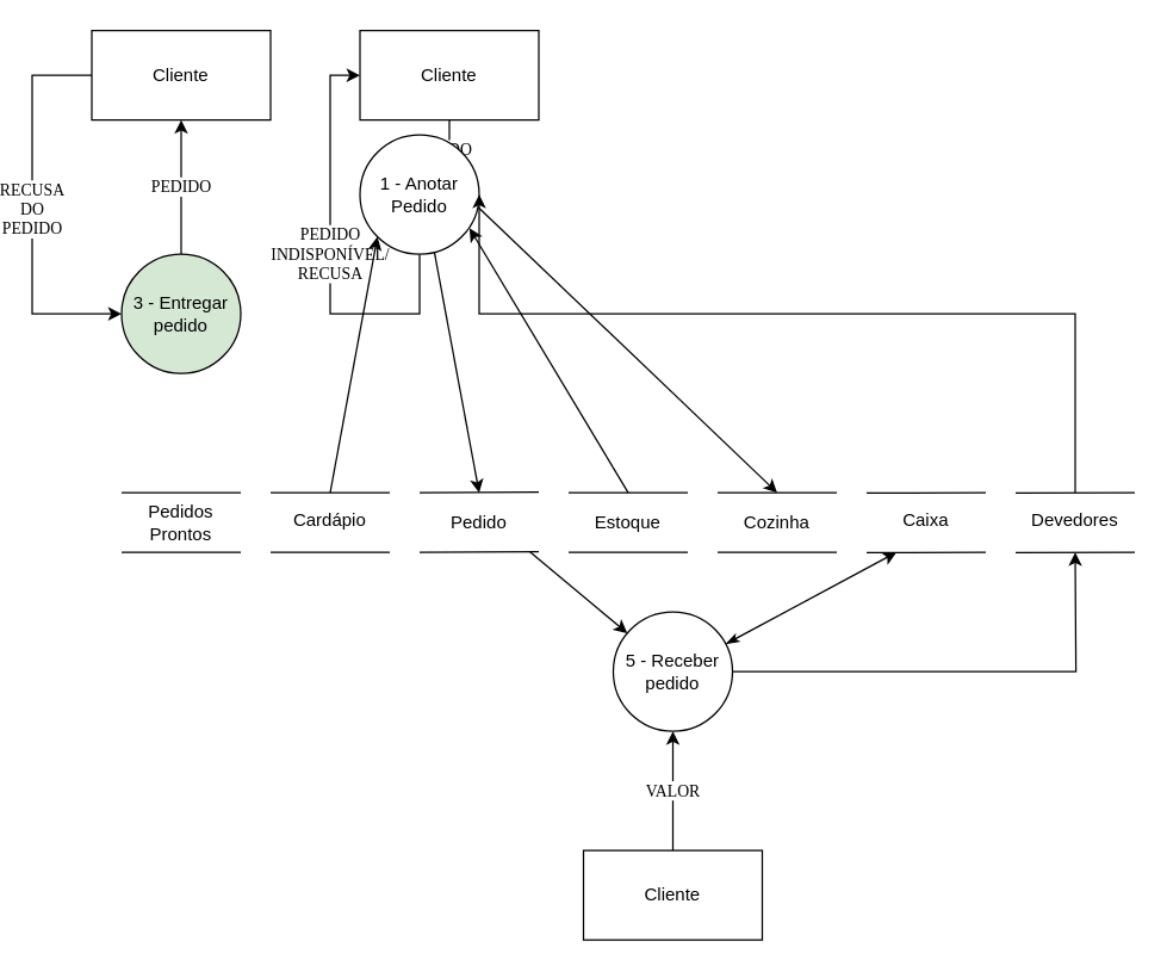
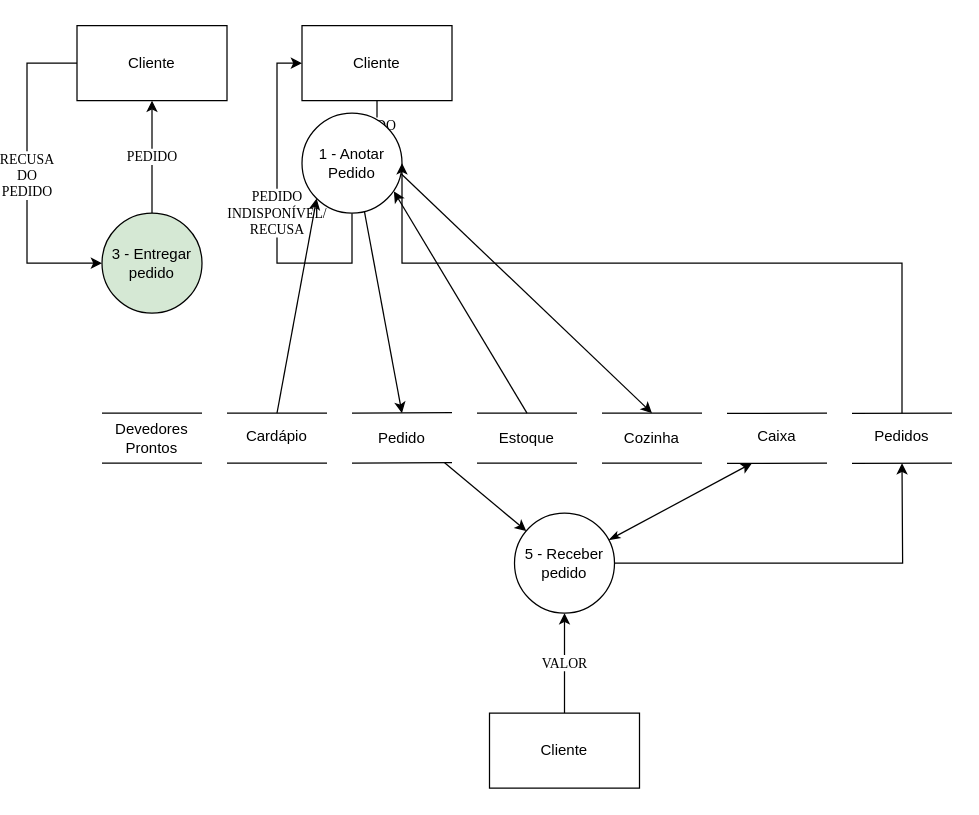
  <mxCell id="0" />
  <mxCell id="1" parent="0" />
  <mxCell id="2" value="" style="endArrow=none;html=1;" parent="1" edge="1"><mxGeometry width="50" height="50" relative="1" as="geometry"><mxPoint x="180" y="330" as="sourcePoint" /><mxPoint x="260" y="330" as="targetPoint" /></mxGeometry></mxCell>
  <mxCell id="3" value="" style="endArrow=none;html=1;" parent="1" edge="1"><mxGeometry width="50" height="50" relative="1" as="geometry"><mxPoint x="180" y="370" as="sourcePoint" /><mxPoint x="260" y="370" as="targetPoint" /></mxGeometry></mxCell>
  <mxCell id="4" value="Cardápio" style="text;html=1;strokeColor=none;fillColor=none;align=center;verticalAlign=middle;whiteSpace=wrap;rounded=0;" parent="1" vertex="1"><mxGeometry x="180" y="339.11" width="80" height="20" as="geometry" /></mxCell>
  <mxCell id="5" value="" style="endArrow=none;html=1;exitX=0;exitY=0;exitDx=0;exitDy=0;" parent="1" source="7" edge="1"><mxGeometry width="50" height="50" relative="1" as="geometry"><mxPoint x="240" y="329.58" as="sourcePoint" /><mxPoint x="360" y="329.58" as="targetPoint" /></mxGeometry></mxCell>
  <mxCell id="6" value="" style="endArrow=none;html=1;exitX=0;exitY=1;exitDx=0;exitDy=0;" parent="1" source="7" edge="1"><mxGeometry width="50" height="50" relative="1" as="geometry"><mxPoint x="240" y="369.58" as="sourcePoint" /><mxPoint x="360" y="369.58" as="targetPoint" /></mxGeometry></mxCell>
  <mxCell id="7" value="Pedido" style="text;html=1;strokeColor=none;fillColor=none;align=center;verticalAlign=middle;whiteSpace=wrap;rounded=0;" parent="1" vertex="1"><mxGeometry x="280" y="330" width="80" height="40" as="geometry" /></mxCell>
  <mxCell id="8" value="PEDIDO" style="edgeStyle=orthogonalEdgeStyle;rounded=0;orthogonalLoop=1;jettySize=auto;html=1;entryX=0.5;entryY=0;entryDx=0;entryDy=0;fontFamily=Verdana;" parent="1" source="9" target="11" edge="1"><mxGeometry relative="1" as="geometry" /></mxCell>
  <mxCell id="9" value="Cliente" style="rounded=0;whiteSpace=wrap;html=1;" parent="1" vertex="1"><mxGeometry x="240" y="20" width="120" height="60" as="geometry" /></mxCell>
  <mxCell id="10" value="&lt;div&gt;PEDIDO &lt;br&gt;&lt;/div&gt;&lt;div&gt;INDISPONÍVEL/&lt;/div&gt;&lt;div&gt;RECUSA&lt;br&gt;&lt;/div&gt;" style="edgeStyle=orthogonalEdgeStyle;rounded=0;orthogonalLoop=1;jettySize=auto;html=1;entryX=0;entryY=0.5;entryDx=0;entryDy=0;fontColor=#000000;fontFamily=Verdana;" parent="1" source="11" target="9" edge="1"><mxGeometry relative="1" as="geometry"><Array as="points"><mxPoint x="220" y="210" /><mxPoint x="220" y="50" /></Array></mxGeometry></mxCell>
  <mxCell id="11" value="1 - Anotar Pedido" style="ellipse;whiteSpace=wrap;html=1;aspect=fixed;" parent="1" vertex="1"><mxGeometry x="240" y="90" width="80" height="80" as="geometry" /></mxCell>
  <mxCell id="12" value="" style="endArrow=classic;html=1;entryX=0;entryY=1;entryDx=0;entryDy=0;" parent="1" target="11" edge="1"><mxGeometry width="50" height="50" relative="1" as="geometry"><mxPoint x="220" y="330" as="sourcePoint" /><mxPoint x="230" y="280" as="targetPoint" /></mxGeometry></mxCell>
  <mxCell id="13" value="" style="endArrow=none;html=1;" parent="1" edge="1"><mxGeometry width="50" height="50" relative="1" as="geometry"><mxPoint x="380" y="330" as="sourcePoint" /><mxPoint x="460" y="330" as="targetPoint" /></mxGeometry></mxCell>
  <mxCell id="14" value="" style="endArrow=none;html=1;" parent="1" edge="1"><mxGeometry width="50" height="50" relative="1" as="geometry"><mxPoint x="380" y="370" as="sourcePoint" /><mxPoint x="460" y="370" as="targetPoint" /></mxGeometry></mxCell>
  <mxCell id="15" value="Estoque" style="text;html=1;strokeColor=none;fillColor=none;align=center;verticalAlign=middle;whiteSpace=wrap;rounded=0;" parent="1" vertex="1"><mxGeometry x="380" y="340" width="80" height="20" as="geometry" /></mxCell>
  <mxCell id="16" value="&lt;font face=&quot;Verdana&quot;&gt;PEDIDO&lt;/font&gt;" style="edgeStyle=orthogonalEdgeStyle;rounded=0;orthogonalLoop=1;jettySize=auto;html=1;entryX=0.5;entryY=1;entryDx=0;entryDy=0;" parent="1" source="17" target="19" edge="1"><mxGeometry relative="1" as="geometry" /></mxCell>
  <mxCell id="17" value="3 - Entregar pedido" style="ellipse;whiteSpace=wrap;html=1;aspect=fixed;fillColor=#d5e8d4;" parent="1" vertex="1"><mxGeometry x="80" y="170" width="80" height="80" as="geometry" /></mxCell>
  <mxCell id="18" value="&lt;div&gt;RECUSA&lt;/div&gt;&lt;div&gt;DO&lt;/div&gt;&lt;div&gt;PEDIDO&lt;br&gt;&lt;/div&gt;" style="edgeStyle=orthogonalEdgeStyle;rounded=0;orthogonalLoop=1;jettySize=auto;html=1;entryX=0;entryY=0.5;entryDx=0;entryDy=0;fontFamily=Verdana;fontColor=#000000;" parent="1" source="19" target="17" edge="1"><mxGeometry relative="1" as="geometry"><Array as="points"><mxPoint x="20" y="50" /><mxPoint x="20" y="210" /></Array></mxGeometry></mxCell>
  <mxCell id="19" value="Cliente" style="rounded=0;whiteSpace=wrap;html=1;" parent="1" vertex="1"><mxGeometry x="60" y="20" width="120" height="60" as="geometry" /></mxCell>
  <mxCell id="20" value="" style="endArrow=none;html=1;exitX=0;exitY=0;exitDx=0;exitDy=0;" parent="1" source="22" edge="1"><mxGeometry width="50" height="50" relative="1" as="geometry"><mxPoint x="40" y="330" as="sourcePoint" /><mxPoint x="160" y="330" as="targetPoint" /></mxGeometry></mxCell>
  <mxCell id="21" value="" style="endArrow=none;html=1;exitX=0;exitY=1;exitDx=0;exitDy=0;" parent="1" source="22" edge="1"><mxGeometry width="50" height="50" relative="1" as="geometry"><mxPoint x="40" y="370" as="sourcePoint" /><mxPoint x="160" y="370" as="targetPoint" /></mxGeometry></mxCell>
- <mxCell id="22" value="Pedidos Prontos" style="text;html=1;strokeColor=none;fillColor=none;align=center;verticalAlign=middle;whiteSpace=wrap;rounded=0;" parent="1" vertex="1"><mxGeometry x="80" y="330" width="80" height="40" as="geometry" /></mxCell>
+ <mxCell id="22" value="Devedores Prontos" style="text;html=1;strokeColor=none;fillColor=none;align=center;verticalAlign=middle;whiteSpace=wrap;rounded=0;" parent="1" vertex="1"><mxGeometry x="80" y="330" width="80" height="40" as="geometry" /></mxCell>
  <mxCell id="23" value="" style="endArrow=none;html=1;" parent="1" edge="1"><mxGeometry width="50" height="50" relative="1" as="geometry"><mxPoint x="580" y="330.24" as="sourcePoint" /><mxPoint x="660" y="330" as="targetPoint" /></mxGeometry></mxCell>
  <mxCell id="24" value="" style="endArrow=none;html=1;" parent="1" edge="1"><mxGeometry width="50" height="50" relative="1" as="geometry"><mxPoint x="580" y="370.24" as="sourcePoint" /><mxPoint x="660" y="370" as="targetPoint" /></mxGeometry></mxCell>
  <mxCell id="25" value="Caixa" style="text;html=1;strokeColor=none;fillColor=none;align=center;verticalAlign=middle;whiteSpace=wrap;rounded=0;" parent="1" vertex="1"><mxGeometry x="580" y="338.76" width="80" height="20" as="geometry" /></mxCell>
  <mxCell id="26" value="VALOR" style="edgeStyle=orthogonalEdgeStyle;rounded=0;orthogonalLoop=1;jettySize=auto;html=1;entryX=0.5;entryY=1;entryDx=0;entryDy=0;fontFamily=Verdana;" parent="1" source="27" target="29" edge="1"><mxGeometry relative="1" as="geometry" /></mxCell>
  <mxCell id="27" value="Cliente" style="rounded=0;whiteSpace=wrap;html=1;" parent="1" vertex="1"><mxGeometry x="390" y="570" width="120" height="60" as="geometry" /></mxCell>
  <mxCell id="28" style="edgeStyle=orthogonalEdgeStyle;rounded=0;orthogonalLoop=1;jettySize=auto;html=1;" parent="1" source="29" edge="1"><mxGeometry relative="1" as="geometry"><mxPoint x="720" y="370" as="targetPoint" /></mxGeometry></mxCell>
  <mxCell id="29" value="&lt;div&gt;5 - Receber&lt;/div&gt;&lt;div&gt;pedido&lt;br&gt;&lt;/div&gt;" style="ellipse;whiteSpace=wrap;html=1;aspect=fixed;" parent="1" vertex="1"><mxGeometry x="410" y="410" width="80" height="80" as="geometry" /></mxCell>
  <mxCell id="30" value="" style="endArrow=classic;html=1;exitX=0.926;exitY=0.991;exitDx=0;exitDy=0;exitPerimeter=0;" parent="1" source="7" target="29" edge="1"><mxGeometry width="50" height="50" relative="1" as="geometry"><mxPoint x="490" y="434" as="sourcePoint" /><mxPoint x="540" y="384" as="targetPoint" /></mxGeometry></mxCell>
  <mxCell id="31" value="" style="endArrow=classic;html=1;fontFamily=Verdana;fontColor=#000000;exitX=0.625;exitY=0.987;exitDx=0;exitDy=0;exitPerimeter=0;entryX=0.5;entryY=0;entryDx=0;entryDy=0;" parent="1" source="11" target="7" edge="1"><mxGeometry width="50" height="50" relative="1" as="geometry"><mxPoint x="430" y="260" as="sourcePoint" /><mxPoint x="340" y="310" as="targetPoint" /></mxGeometry></mxCell>
  <mxCell id="32" value="" style="endArrow=none;html=1;" parent="1" edge="1"><mxGeometry width="50" height="50" relative="1" as="geometry"><mxPoint x="480" y="330" as="sourcePoint" /><mxPoint x="560" y="330" as="targetPoint" /></mxGeometry></mxCell>
  <mxCell id="33" value="" style="endArrow=none;html=1;" parent="1" edge="1"><mxGeometry width="50" height="50" relative="1" as="geometry"><mxPoint x="480" y="370" as="sourcePoint" /><mxPoint x="560" y="370" as="targetPoint" /></mxGeometry></mxCell>
  <mxCell id="34" value="Cozinha" style="text;html=1;strokeColor=none;fillColor=none;align=center;verticalAlign=middle;whiteSpace=wrap;rounded=0;" parent="1" vertex="1"><mxGeometry x="480" y="340" width="80" height="20" as="geometry" /></mxCell>
  <mxCell id="35" value="" style="endArrow=classic;html=1;fontFamily=Verdana;fontColor=#000000;entryX=0.919;entryY=0.783;entryDx=0;entryDy=0;entryPerimeter=0;" parent="1" target="11" edge="1"><mxGeometry width="50" height="50" relative="1" as="geometry"><mxPoint x="420" y="330" as="sourcePoint" /><mxPoint x="314" y="233" as="targetPoint" /></mxGeometry></mxCell>
  <mxCell id="36" value="" style="endArrow=none;html=1;" parent="1" edge="1"><mxGeometry width="50" height="50" relative="1" as="geometry"><mxPoint x="680" y="330.24" as="sourcePoint" /><mxPoint x="760" y="330" as="targetPoint" /></mxGeometry></mxCell>
  <mxCell id="37" value="" style="endArrow=none;html=1;" parent="1" edge="1"><mxGeometry width="50" height="50" relative="1" as="geometry"><mxPoint x="680" y="370.24" as="sourcePoint" /><mxPoint x="760" y="370" as="targetPoint" /></mxGeometry></mxCell>
  <mxCell id="38" style="edgeStyle=orthogonalEdgeStyle;rounded=0;orthogonalLoop=1;jettySize=auto;html=1;entryX=1;entryY=0.5;entryDx=0;entryDy=0;" parent="1" target="11" edge="1"><mxGeometry relative="1" as="geometry"><mxPoint x="720" y="330" as="sourcePoint" /><Array as="points"><mxPoint x="720" y="210" /></Array></mxGeometry></mxCell>
- <mxCell id="39" value="Devedores" style="text;html=1;strokeColor=none;fillColor=none;align=center;verticalAlign=middle;whiteSpace=wrap;rounded=0;" parent="1" vertex="1"><mxGeometry x="680" y="338.76" width="80" height="20" as="geometry" /></mxCell>
+ <mxCell id="39" value="Pedidos" style="text;html=1;strokeColor=none;fillColor=none;align=center;verticalAlign=middle;whiteSpace=wrap;rounded=0;" parent="1" vertex="1"><mxGeometry x="680" y="338.76" width="80" height="20" as="geometry" /></mxCell>
  <mxCell id="40" value="" style="endArrow=classic;html=1;exitX=0.945;exitY=0.268;exitDx=0;exitDy=0;exitPerimeter=0;startArrow=classicThin;startFill=1;" parent="1" source="29" edge="1"><mxGeometry width="50" height="50" relative="1" as="geometry"><mxPoint x="485" y="432" as="sourcePoint" /><mxPoint x="600" y="370" as="targetPoint" /></mxGeometry></mxCell>
  <mxCell id="41" value="" style="endArrow=classic;html=1;exitX=0.994;exitY=0.609;exitDx=0;exitDy=0;exitPerimeter=0;" parent="1" source="11" edge="1"><mxGeometry width="50" height="50" relative="1" as="geometry"><mxPoint x="350" y="210" as="sourcePoint" /><mxPoint x="520" y="330" as="targetPoint" /></mxGeometry></mxCell>
